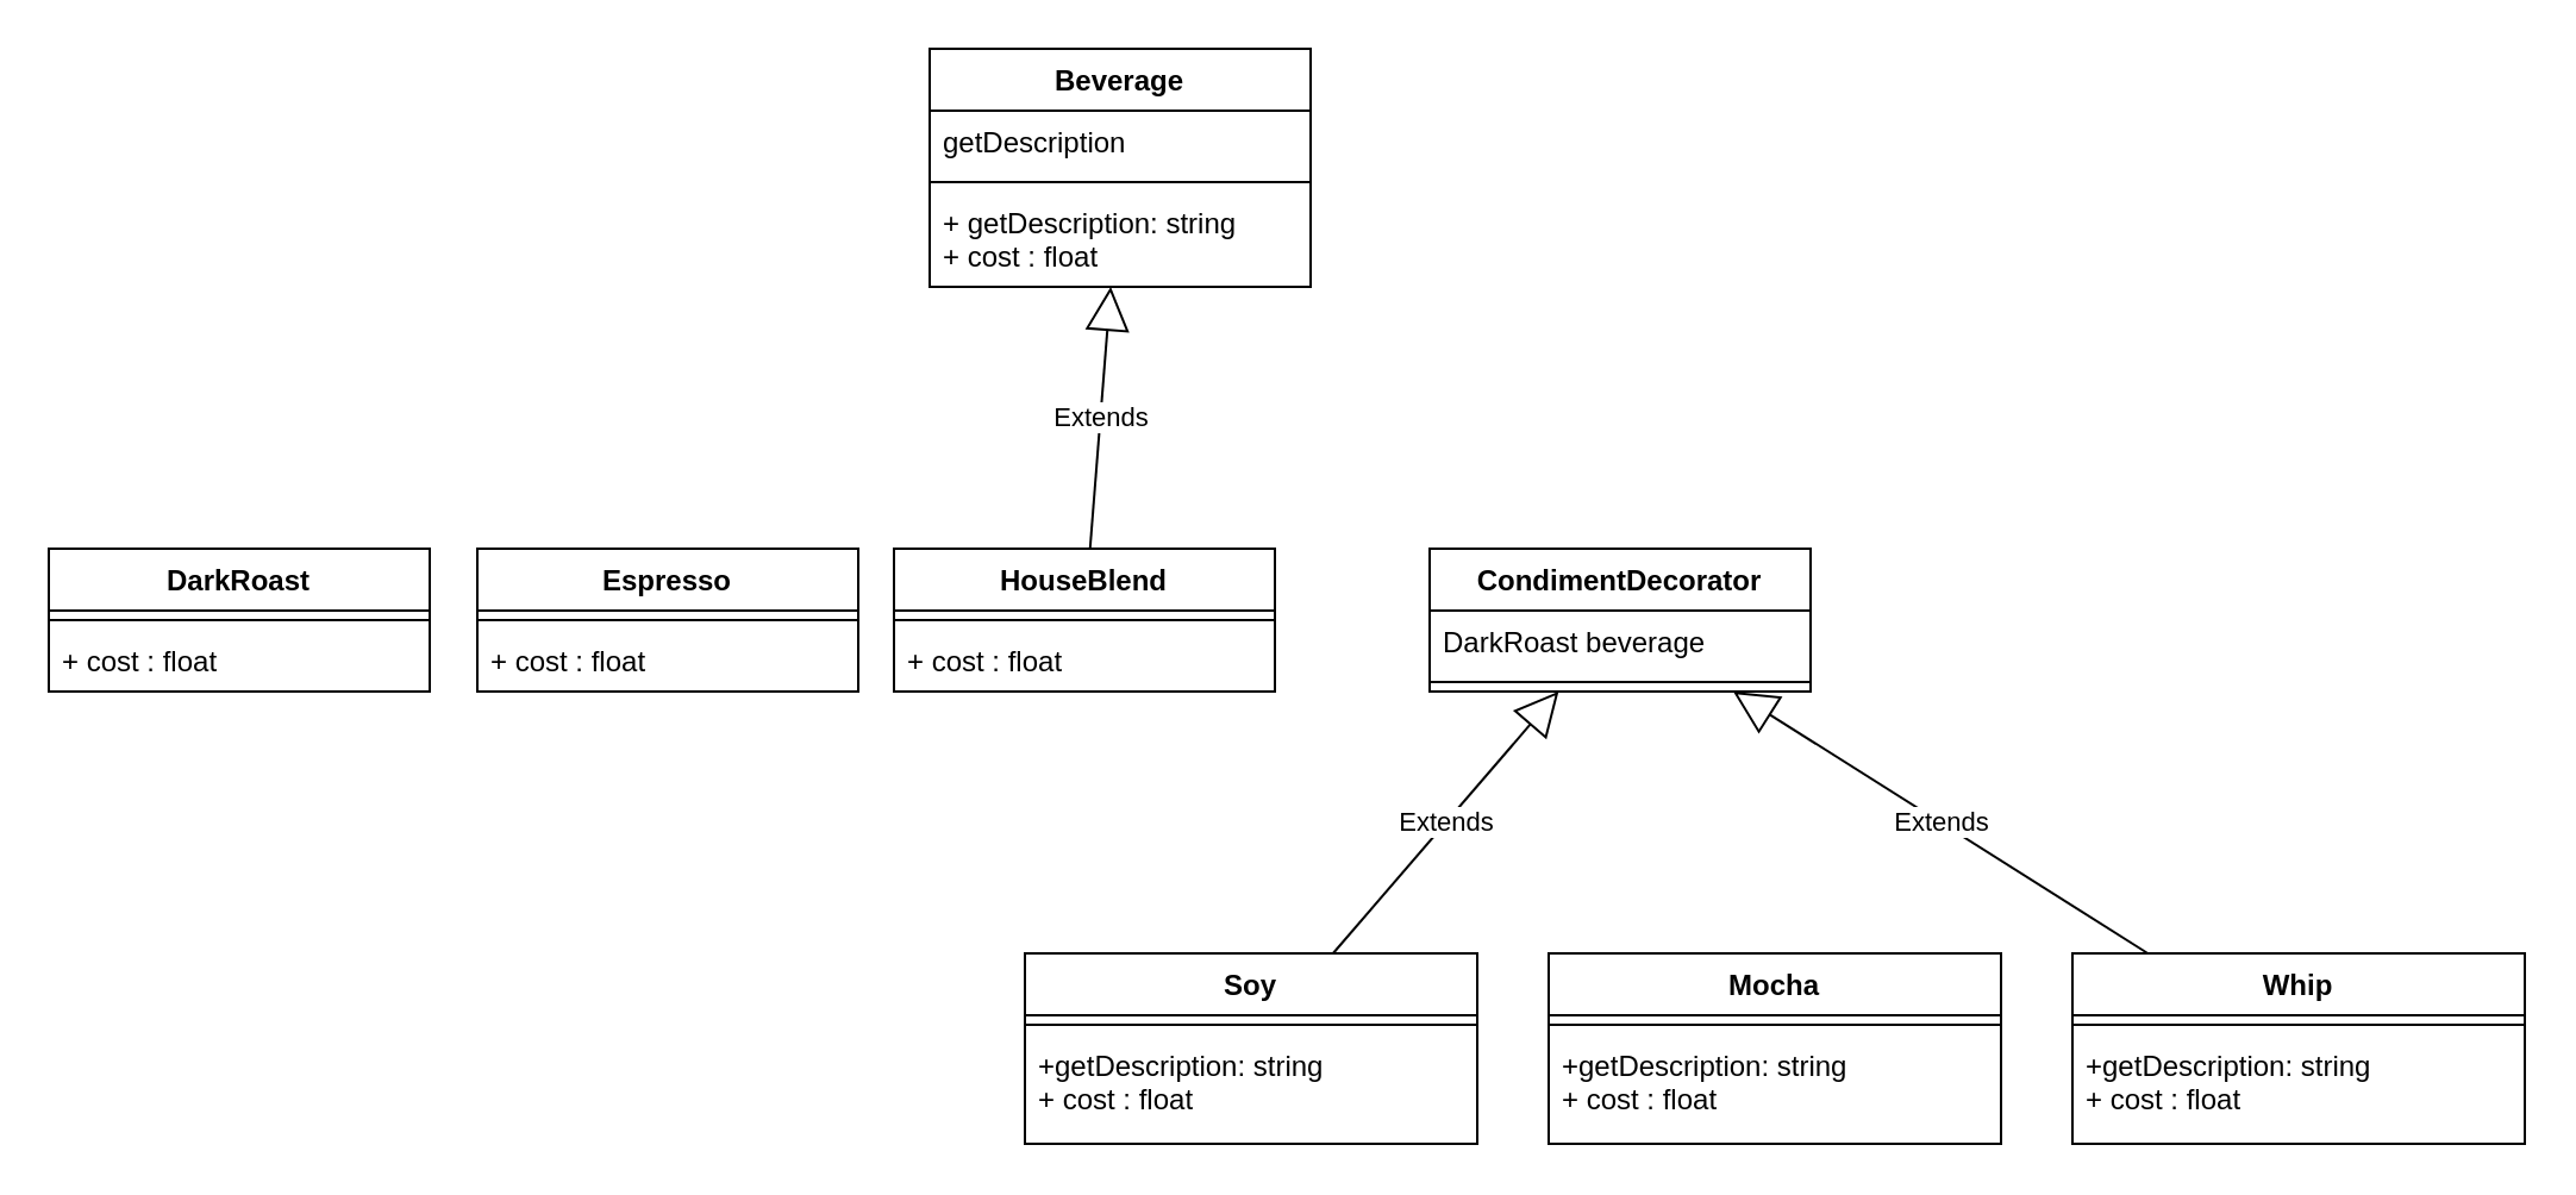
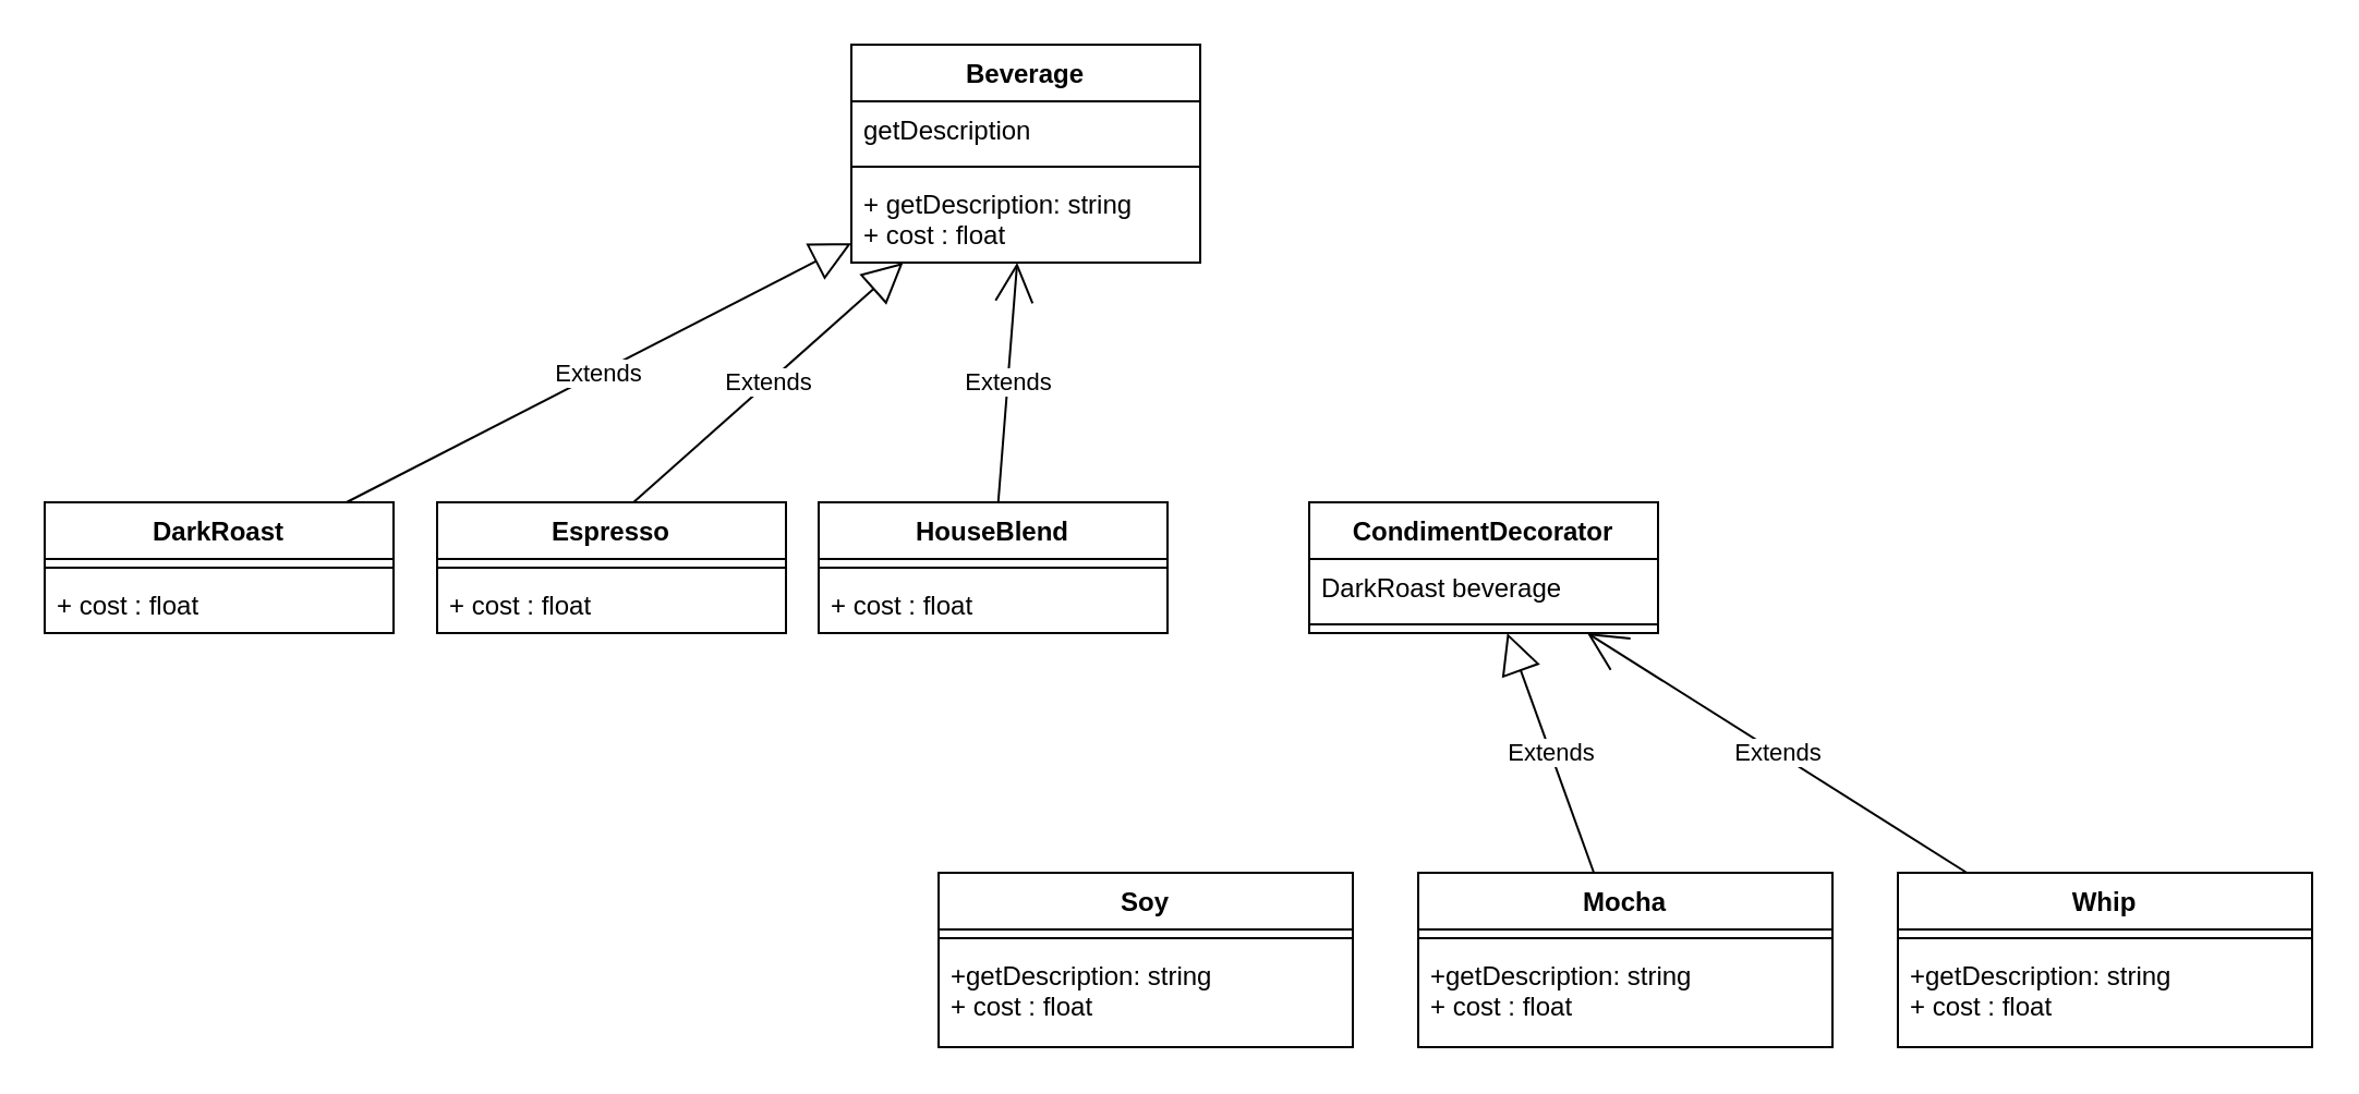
  <mxCell id="0" />
  <mxCell id="1" parent="0" />
  <mxCell id="2" value="Beverage" style="swimlane;fontStyle=1;align=center;verticalAlign=top;childLayout=stackLayout;horizontal=1;startSize=26;horizontalStack=0;resizeParent=1;resizeParentMax=0;resizeLast=0;collapsible=1;marginBottom=0;" parent="1" vertex="1"><mxGeometry x="390" y="20" width="160" height="100" as="geometry" /></mxCell>
  <mxCell id="3" value="getDescription" style="text;strokeColor=none;fillColor=none;align=left;verticalAlign=top;spacingLeft=4;spacingRight=4;overflow=hidden;rotatable=0;points=[[0,0.5],[1,0.5]];portConstraint=eastwest;" parent="2" vertex="1"><mxGeometry y="26" width="160" height="26" as="geometry" /></mxCell>
  <mxCell id="4" value="" style="line;strokeWidth=1;fillColor=none;align=left;verticalAlign=middle;spacingTop=-1;spacingLeft=3;spacingRight=3;rotatable=0;labelPosition=right;points=[];portConstraint=eastwest;" parent="2" vertex="1"><mxGeometry y="52" width="160" height="8" as="geometry" /></mxCell>
  <mxCell id="5" value="+ getDescription: string&#10;+ cost : float" style="text;strokeColor=none;fillColor=none;align=left;verticalAlign=top;spacingLeft=4;spacingRight=4;overflow=hidden;rotatable=0;points=[[0,0.5],[1,0.5]];portConstraint=eastwest;" parent="2" vertex="1"><mxGeometry y="60" width="160" height="40" as="geometry" /></mxCell>
  <mxCell id="6" value="DarkRoast" style="swimlane;fontStyle=1;align=center;verticalAlign=top;childLayout=stackLayout;horizontal=1;startSize=26;horizontalStack=0;resizeParent=1;resizeParentMax=0;resizeLast=0;collapsible=1;marginBottom=0;" vertex="1" parent="1"><mxGeometry x="20" y="230" width="160" height="60" as="geometry" /></mxCell>
  <mxCell id="7" value="" style="line;strokeWidth=1;fillColor=none;align=left;verticalAlign=middle;spacingTop=-1;spacingLeft=3;spacingRight=3;rotatable=0;labelPosition=right;points=[];portConstraint=eastwest;" vertex="1" parent="6"><mxGeometry y="26" width="160" height="8" as="geometry" /></mxCell>
  <mxCell id="8" value="+ cost : float" style="text;strokeColor=none;fillColor=none;align=left;verticalAlign=top;spacingLeft=4;spacingRight=4;overflow=hidden;rotatable=0;points=[[0,0.5],[1,0.5]];portConstraint=eastwest;" vertex="1" parent="6"><mxGeometry y="34" width="160" height="26" as="geometry" /></mxCell>
  <mxCell id="9" value="Espresso" style="swimlane;fontStyle=1;align=center;verticalAlign=top;childLayout=stackLayout;horizontal=1;startSize=26;horizontalStack=0;resizeParent=1;resizeParentMax=0;resizeLast=0;collapsible=1;marginBottom=0;" vertex="1" parent="1"><mxGeometry x="200" y="230" width="160" height="60" as="geometry" /></mxCell>
  <mxCell id="10" value="" style="line;strokeWidth=1;fillColor=none;align=left;verticalAlign=middle;spacingTop=-1;spacingLeft=3;spacingRight=3;rotatable=0;labelPosition=right;points=[];portConstraint=eastwest;" vertex="1" parent="9"><mxGeometry y="26" width="160" height="8" as="geometry" /></mxCell>
  <mxCell id="11" value="+ cost : float" style="text;strokeColor=none;fillColor=none;align=left;verticalAlign=top;spacingLeft=4;spacingRight=4;overflow=hidden;rotatable=0;points=[[0,0.5],[1,0.5]];portConstraint=eastwest;" vertex="1" parent="9"><mxGeometry y="34" width="160" height="26" as="geometry" /></mxCell>
  <mxCell id="12" value="HouseBlend" style="swimlane;fontStyle=1;align=center;verticalAlign=top;childLayout=stackLayout;horizontal=1;startSize=26;horizontalStack=0;resizeParent=1;resizeParentMax=0;resizeLast=0;collapsible=1;marginBottom=0;" vertex="1" parent="1"><mxGeometry x="375" y="230" width="160" height="60" as="geometry" /></mxCell>
  <mxCell id="13" value="" style="line;strokeWidth=1;fillColor=none;align=left;verticalAlign=middle;spacingTop=-1;spacingLeft=3;spacingRight=3;rotatable=0;labelPosition=right;points=[];portConstraint=eastwest;" vertex="1" parent="12"><mxGeometry y="26" width="160" height="8" as="geometry" /></mxCell>
  <mxCell id="14" value="+ cost : float" style="text;strokeColor=none;fillColor=none;align=left;verticalAlign=top;spacingLeft=4;spacingRight=4;overflow=hidden;rotatable=0;points=[[0,0.5],[1,0.5]];portConstraint=eastwest;" vertex="1" parent="12"><mxGeometry y="34" width="160" height="26" as="geometry" /></mxCell>
- <mxCell id="17" value="Extends" style="endArrow=block;endSize=16;endFill=0;html=1;" edge="1" parent="1" source="12" target="2"><mxGeometry width="160" relative="1" as="geometry"><mxPoint x="300.08" y="240" as="sourcePoint" /><mxPoint x="423.775" y="130" as="targetPoint" /></mxGeometry></mxCell>
+ <mxCell id="15" value="Extends" style="endArrow=block;endSize=16;endFill=0;html=1;" edge="1" parent="1" source="6" target="2"><mxGeometry width="160" relative="1" as="geometry"><mxPoint x="290" y="350" as="sourcePoint" /><mxPoint x="450" y="350" as="targetPoint" /></mxGeometry></mxCell>
+ <mxCell id="16" value="Extends" style="endArrow=block;endSize=16;endFill=0;html=1;exitX=0.563;exitY=0;exitDx=0;exitDy=0;exitPerimeter=0;" edge="1" parent="1" source="9" target="2"><mxGeometry width="160" relative="1" as="geometry"><mxPoint x="168.421" y="240" as="sourcePoint" /><mxPoint x="400" y="121.081" as="targetPoint" /></mxGeometry></mxCell>
+ <mxCell id="17" value="Extends" style="endArrow=open;endSize=16;endFill=0;html=1;" edge="1" parent="1" source="12" target="2"><mxGeometry width="160" relative="1" as="geometry"><mxPoint x="300.08" y="240" as="sourcePoint" /><mxPoint x="423.775" y="130" as="targetPoint" /></mxGeometry></mxCell>
  <mxCell id="18" value="CondimentDecorator" style="swimlane;fontStyle=1;align=center;verticalAlign=top;childLayout=stackLayout;horizontal=1;startSize=26;horizontalStack=0;resizeParent=1;resizeParentMax=0;resizeLast=0;collapsible=1;marginBottom=0;" vertex="1" parent="1"><mxGeometry x="600" y="230" width="160" height="60" as="geometry" /></mxCell>
  <mxCell id="19" value="DarkRoast beverage" style="text;strokeColor=none;fillColor=none;align=left;verticalAlign=top;spacingLeft=4;spacingRight=4;overflow=hidden;rotatable=0;points=[[0,0.5],[1,0.5]];portConstraint=eastwest;" vertex="1" parent="18"><mxGeometry y="26" width="160" height="26" as="geometry" /></mxCell>
  <mxCell id="20" value="" style="line;strokeWidth=1;fillColor=none;align=left;verticalAlign=middle;spacingTop=-1;spacingLeft=3;spacingRight=3;rotatable=0;labelPosition=right;points=[];portConstraint=eastwest;" vertex="1" parent="18"><mxGeometry y="52" width="160" height="8" as="geometry" /></mxCell>
  <mxCell id="21" value="Soy" style="swimlane;fontStyle=1;align=center;verticalAlign=top;childLayout=stackLayout;horizontal=1;startSize=26;horizontalStack=0;resizeParent=1;resizeParentMax=0;resizeLast=0;collapsible=1;marginBottom=0;" vertex="1" parent="1"><mxGeometry x="430" y="400" width="190" height="80" as="geometry" /></mxCell>
  <mxCell id="22" value="" style="line;strokeWidth=1;fillColor=none;align=left;verticalAlign=middle;spacingTop=-1;spacingLeft=3;spacingRight=3;rotatable=0;labelPosition=right;points=[];portConstraint=eastwest;" vertex="1" parent="21"><mxGeometry y="26" width="190" height="8" as="geometry" /></mxCell>
  <mxCell id="23" value="+getDescription: string&#10;+ cost : float" style="text;strokeColor=none;fillColor=none;align=left;verticalAlign=top;spacingLeft=4;spacingRight=4;overflow=hidden;rotatable=0;points=[[0,0.5],[1,0.5]];portConstraint=eastwest;" vertex="1" parent="21"><mxGeometry y="34" width="190" height="46" as="geometry" /></mxCell>
  <mxCell id="24" value="Mocha" style="swimlane;fontStyle=1;align=center;verticalAlign=top;childLayout=stackLayout;horizontal=1;startSize=26;horizontalStack=0;resizeParent=1;resizeParentMax=0;resizeLast=0;collapsible=1;marginBottom=0;" vertex="1" parent="1"><mxGeometry x="650" y="400" width="190" height="80" as="geometry" /></mxCell>
  <mxCell id="25" value="" style="line;strokeWidth=1;fillColor=none;align=left;verticalAlign=middle;spacingTop=-1;spacingLeft=3;spacingRight=3;rotatable=0;labelPosition=right;points=[];portConstraint=eastwest;" vertex="1" parent="24"><mxGeometry y="26" width="190" height="8" as="geometry" /></mxCell>
  <mxCell id="26" value="+getDescription: string&#10;+ cost : float" style="text;strokeColor=none;fillColor=none;align=left;verticalAlign=top;spacingLeft=4;spacingRight=4;overflow=hidden;rotatable=0;points=[[0,0.5],[1,0.5]];portConstraint=eastwest;" vertex="1" parent="24"><mxGeometry y="34" width="190" height="46" as="geometry" /></mxCell>
  <mxCell id="27" value="Whip" style="swimlane;fontStyle=1;align=center;verticalAlign=top;childLayout=stackLayout;horizontal=1;startSize=26;horizontalStack=0;resizeParent=1;resizeParentMax=0;resizeLast=0;collapsible=1;marginBottom=0;" vertex="1" parent="1"><mxGeometry x="870" y="400" width="190" height="80" as="geometry" /></mxCell>
  <mxCell id="28" value="" style="line;strokeWidth=1;fillColor=none;align=left;verticalAlign=middle;spacingTop=-1;spacingLeft=3;spacingRight=3;rotatable=0;labelPosition=right;points=[];portConstraint=eastwest;" vertex="1" parent="27"><mxGeometry y="26" width="190" height="8" as="geometry" /></mxCell>
  <mxCell id="29" value="+getDescription: string&#10;+ cost : float" style="text;strokeColor=none;fillColor=none;align=left;verticalAlign=top;spacingLeft=4;spacingRight=4;overflow=hidden;rotatable=0;points=[[0,0.5],[1,0.5]];portConstraint=eastwest;" vertex="1" parent="27"><mxGeometry y="34" width="190" height="46" as="geometry" /></mxCell>
- <mxCell id="30" value="Extends" style="endArrow=block;endSize=16;endFill=0;html=1;" edge="1" parent="1" source="21" target="18"><mxGeometry width="160" relative="1" as="geometry"><mxPoint x="656.842" y="240" as="sourcePoint" /><mxPoint x="535.263" y="130" as="targetPoint" /></mxGeometry></mxCell>
- <mxCell id="32" value="Extends" style="endArrow=block;endSize=16;endFill=0;html=1;" edge="1" parent="1" source="27" target="18"><mxGeometry width="160" relative="1" as="geometry"><mxPoint x="740.556" y="410" as="sourcePoint" /><mxPoint x="700.833" y="300" as="targetPoint" /></mxGeometry></mxCell>
+ <mxCell id="31" value="Extends" style="endArrow=block;endSize=16;endFill=0;html=1;" edge="1" parent="1" source="24" target="18"><mxGeometry width="160" relative="1" as="geometry"><mxPoint x="569.444" y="410" as="sourcePoint" /><mxPoint x="664.167" y="300" as="targetPoint" /></mxGeometry></mxCell>
+ <mxCell id="32" value="Extends" style="endArrow=open;endSize=16;endFill=0;html=1;" edge="1" parent="1" source="27" target="18"><mxGeometry width="160" relative="1" as="geometry"><mxPoint x="740.556" y="410" as="sourcePoint" /><mxPoint x="700.833" y="300" as="targetPoint" /></mxGeometry></mxCell>
